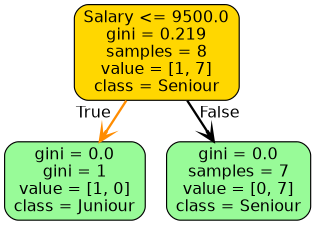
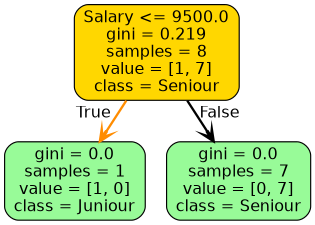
  digraph {
    node [color=black fontname=helvetica shape=box style="rounded,filled" fillcolor=palegreen]
    edge [fontname=helvetica labeldistance=2.5 style=bold arrowhead=vee]
    n1 [label="Salary <= 9500.0\ngini = 0.219\nsamples = 8\nvalue = [1, 7]\nclass = Seniour" fillcolor=gold]
-   n2 [label="gini = 0.0\ngini = 1\nvalue = [1, 0]\nclass = Juniour"]
+   n2 [label="gini = 0.0\nsamples = 1\nvalue = [1, 0]\nclass = Juniour"]
    n3 [label="gini = 0.0\nsamples = 7\nvalue = [0, 7]\nclass = Seniour"]
    n1 -> n2 [headlabel=True labelangle=45 color=darkorange]
    n1 -> n3 [headlabel=False labelangle=-45 color=black]
  }
